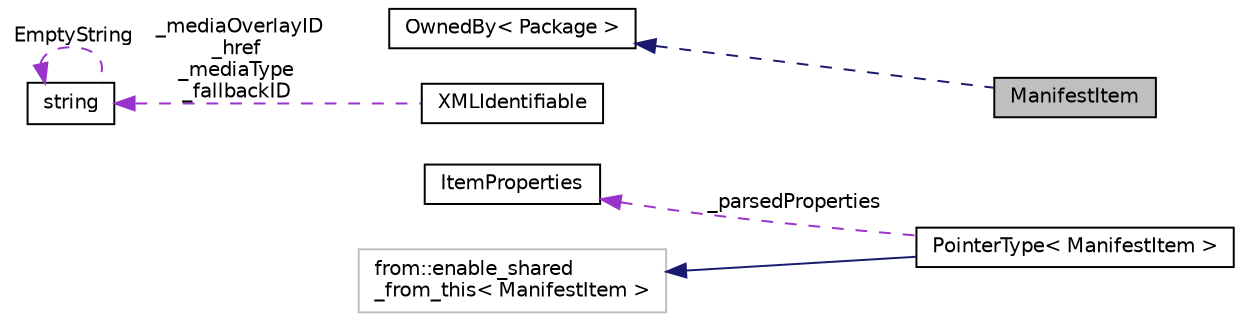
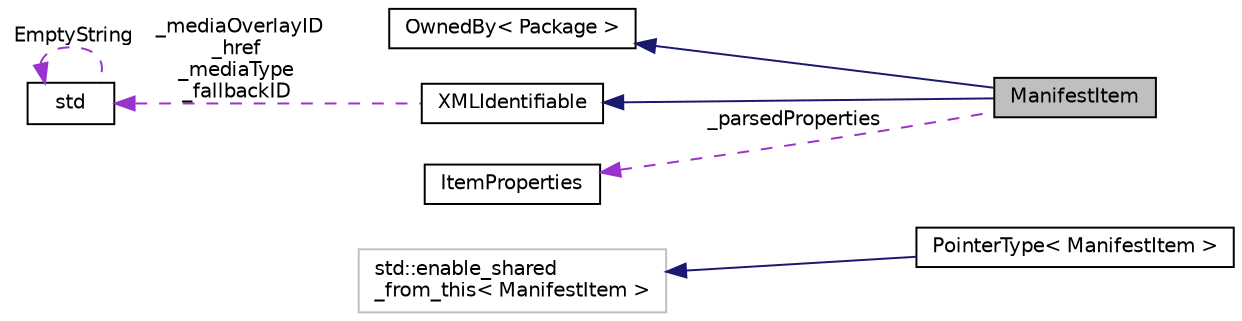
  digraph {
    rankdir=LR
    node [color=black fillcolor=white fontname=Helvetica fontsize=10 shape=record style=filled]
    edge [color=midnightblue dir=back fontname=Helvetica fontsize=10 labelfontname=Helvetica labelfontsize=10 style=solid]
    n1 [fillcolor=grey75 fontcolor=black height=0.2 label=ManifestItem width=0.4]
    n2 [height=0.2 label="PointerType\< ManifestItem \>" width=0.4]
-   n3 [color=grey75 height=0.2 label="from::enable_shared\l_from_this\< ManifestItem \>" width=0.4]
+   n3 [color=grey75 height=0.2 label="std::enable_shared\l_from_this\< ManifestItem \>" width=0.4]
    n4 [height=0.2 label="OwnedBy\< Package \>" width=0.4]
    n5 [height=0.2 label=XMLIdentifiable width=0.4]
-   n6 [height=0.2 label=string width=0.4]
+   n6 [height=0.2 label=std width=0.4]
    n7 [height=0.2 label=ItemProperties width=0.4]
    n3 -> n2
-   n4 -> n1 [style=dashed]
+   n4 -> n1
+   n5 -> n1
    n6 -> n5 [color=darkorchid3 label=" _mediaOverlayID\n_href\n_mediaType\n_fallbackID" style=dashed]
    n6 -> n6 [color=darkorchid3 label=" EmptyString" style=dashed]
-   n7 -> n2 [color=darkorchid3 label=" _parsedProperties" style=dashed]
+   n7 -> n1 [color=darkorchid3 label=" _parsedProperties" style=dashed]
  }
